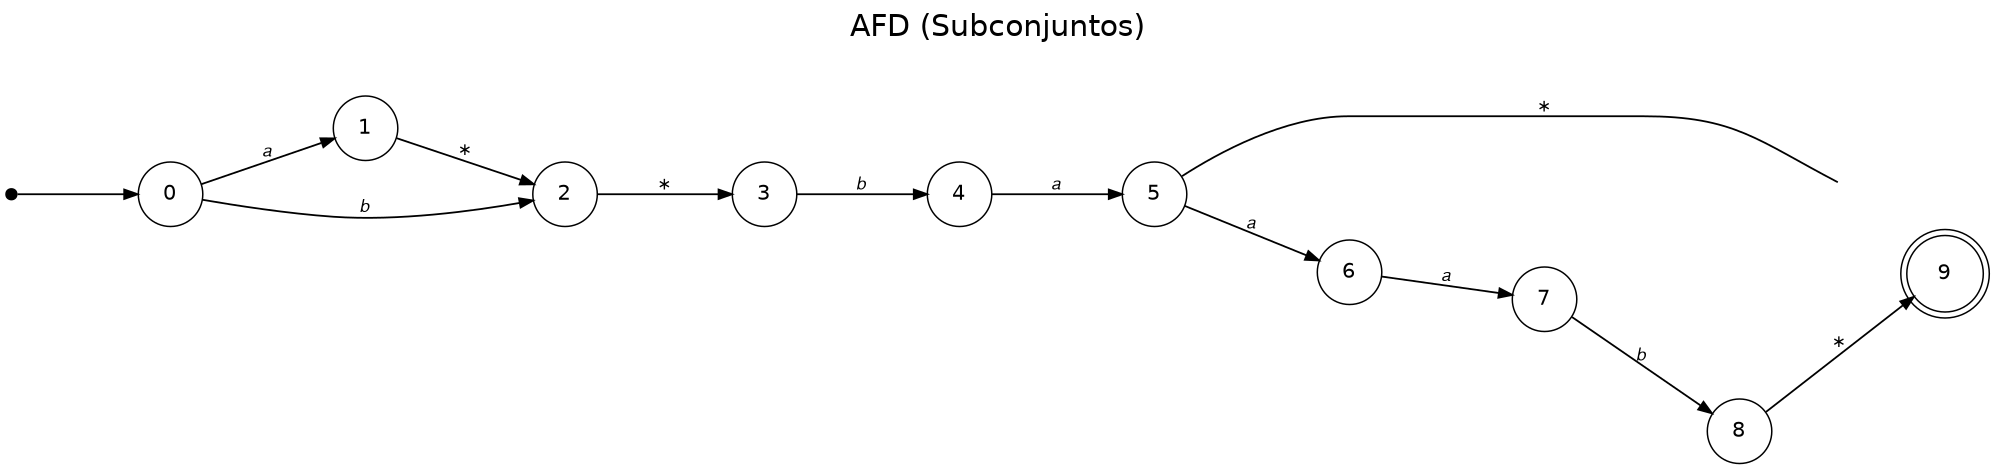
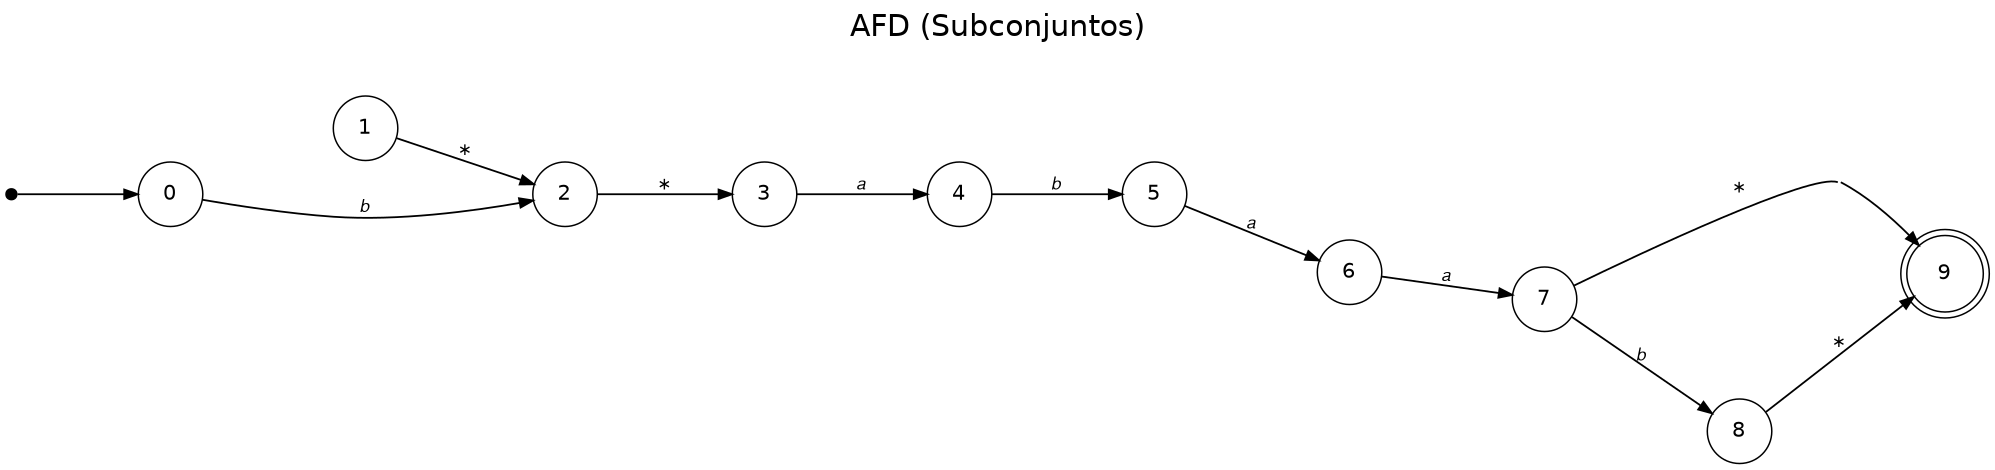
  digraph {
    concentrate=true
    fontname=Helvetica
    fontsize=20
    label="AFD (Subconjuntos)"
    labelloc=t
    nodesep=0.7
    rankdir=LR
    ranksep=1.1
    splines=true
    node [fontname=Helvetica shape=circle]
    edge [arrowsize=0.9 fontname=Helvetica fontsize=11 labeldistance=1.6 penwidth=1.2]
    __start [height=0.6 shape=point width=0.1]
    0 [height=0.6 width=0.6]
    1 [height=0.6 width=0.6]
    2 [height=0.6 width=0.6]
    3 [height=0.6 width=0.6]
    9 [height=0.6 shape=doublecircle width=0.6]
    4 [height=0.6 width=0.6]
    5 [height=0.6 width=0.6]
    6 [height=0.6 width=0.6]
    7 [height=0.6 width=0.6]
    8 [height=0.6 width=0.6]
    __start -> 0
-   0 -> 1 [label="𝑎"]
    0 -> 2 [label="𝑏"]
    1 -> 2 [label="∗"]
    2 -> 3 [label="∗"]
-   3 -> 4 [label="𝑏"]
-   4 -> 5 [label="𝑎"]
+   3 -> 4 [label="𝑎"]
+   4 -> 5 [label="𝑏"]
    5 -> 6 [label="𝑎"]
    6 -> 7 [label="𝑎"]
-   5 -> 9 [label="∗"]
+   7 -> 9 [label="∗"]
    7 -> 8 [label="𝑏"]
    8 -> 9 [label="∗"]
  }
